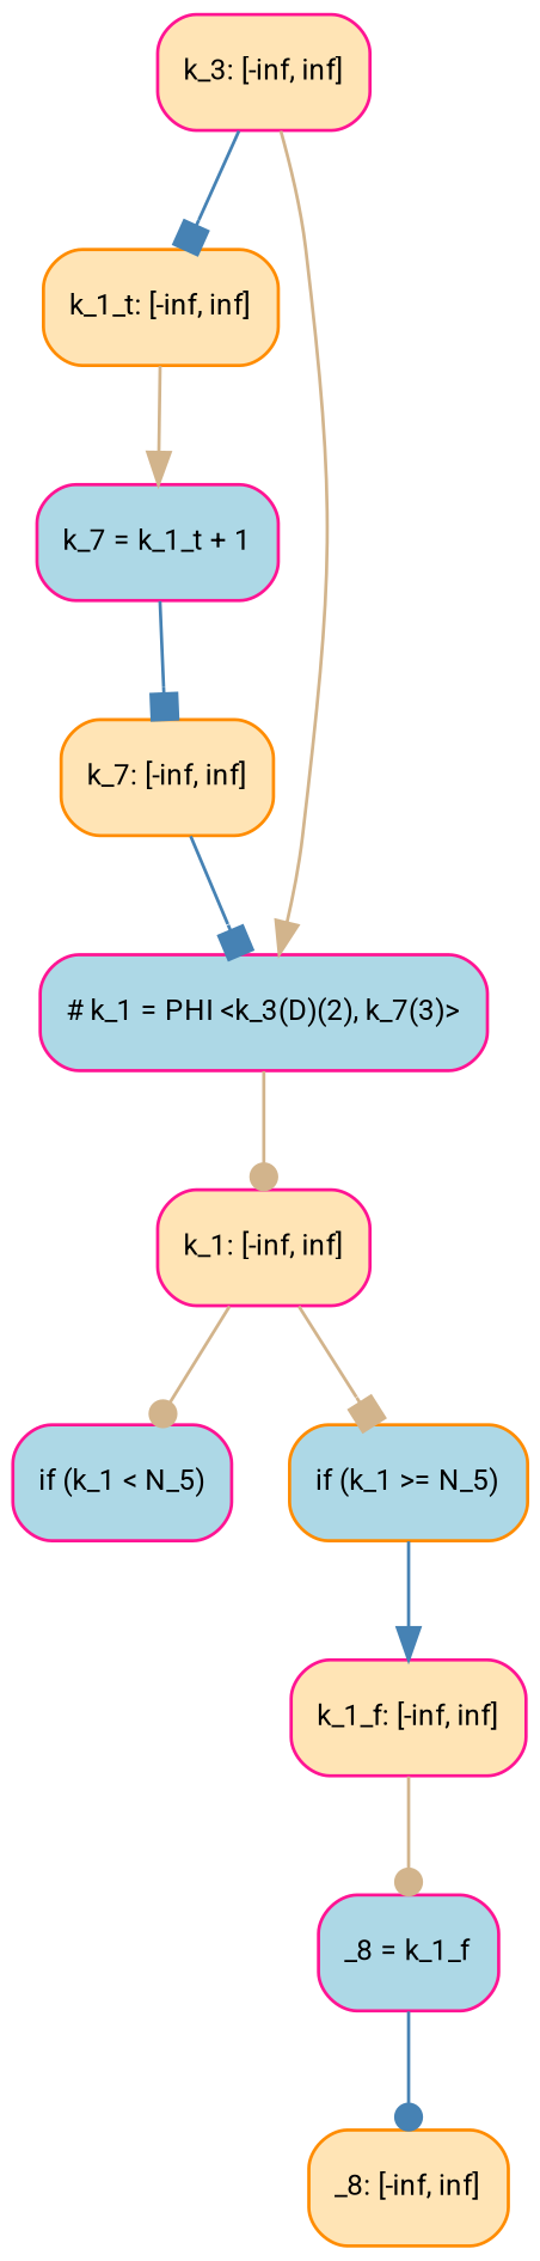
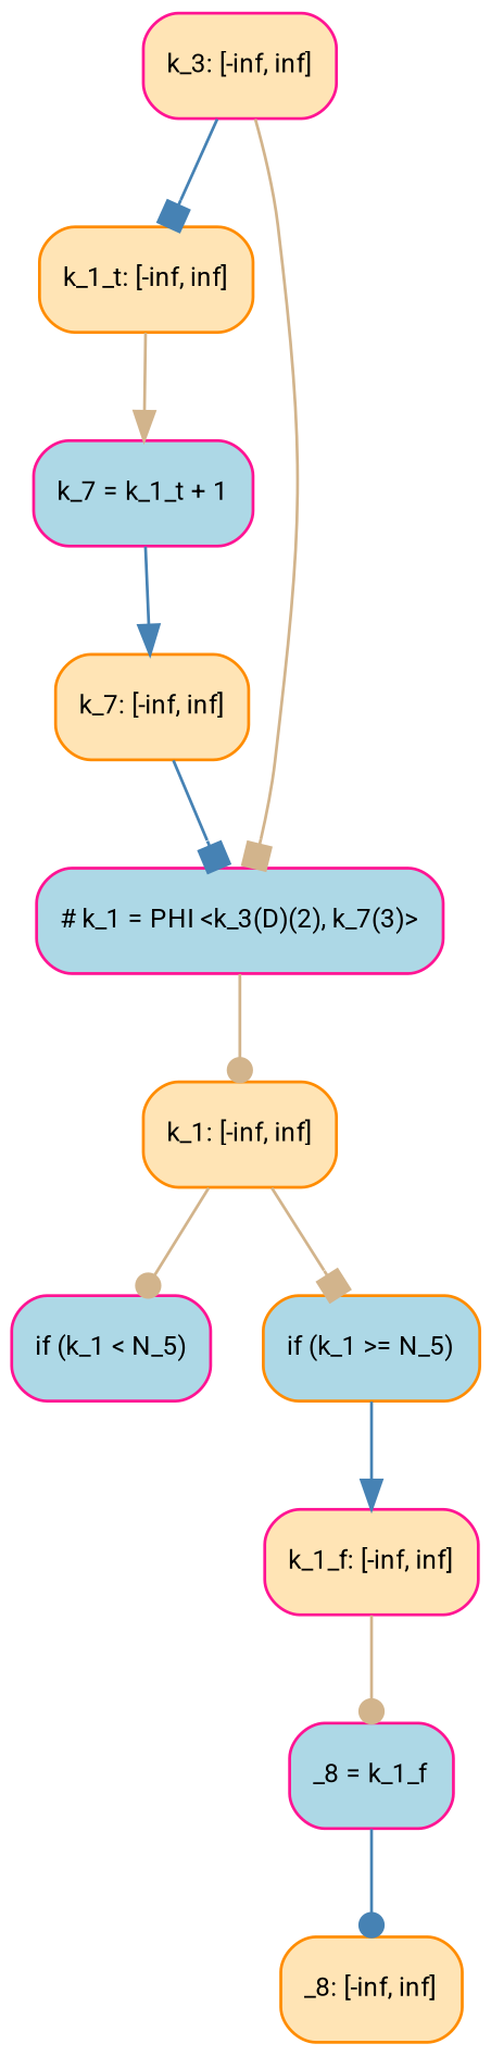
  digraph {
    fontname=Roboto
    fontsize=12
    labelloc=top
    node [color=deeppink fillcolor=moccasin fontname=Roboto fontsize=9 shape=Mrecord style=filled]
    edge [arrowhead=box color=tan fontname=Roboto fontsize=10]
    n1 [fillcolor=lightblue label="{ if (k_1 \< N_5) }"]
    n2 [color=darkorange label="{ k_1_t: \[-inf, inf\] }"]
    n3 [fillcolor=lightblue label="{ k_7 = k_1_t + 1 }"]
    n4 [color=darkorange label="{ k_7: \[-inf, inf\] }"]
    n5 [fillcolor=lightblue label="{ # k_1 = PHI \<k_3(D)(2), k_7(3)\> }"]
-   n6 [label="{ k_1: \[-inf, inf\] }"]
+   n6 [color=darkorange label="{ k_1: \[-inf, inf\] }"]
    n7 [color=darkorange fillcolor=lightblue label="{ if (k_1 \>= N_5) }"]
    n8 [label="{ k_1_f: \[-inf, inf\] }"]
    n9 [fillcolor=lightblue label="{ _8 = k_1_f }"]
    n10 [color=darkorange label="{ _8: \[-inf, inf\] }"]
    n11 [label="{ k_3: \[-inf, inf\] }"]
    n2 -> n3 [arrowhead=normal]
-   n3 -> n4 [color=steelblue]
+   n3 -> n4 [arrowhead=normal color=steelblue]
    n4 -> n5 [color=steelblue]
    n5 -> n6 [arrowhead=dot]
    n6 -> n1 [arrowhead=dot]
    n6 -> n7
    n7 -> n8 [arrowhead=normal color=steelblue]
    n8 -> n9 [arrowhead=dot]
    n9 -> n10 [arrowhead=dot color=steelblue]
    n11 -> n2 [color=steelblue]
-   n11 -> n5 [arrowhead=normal]
+   n11 -> n5
  }
